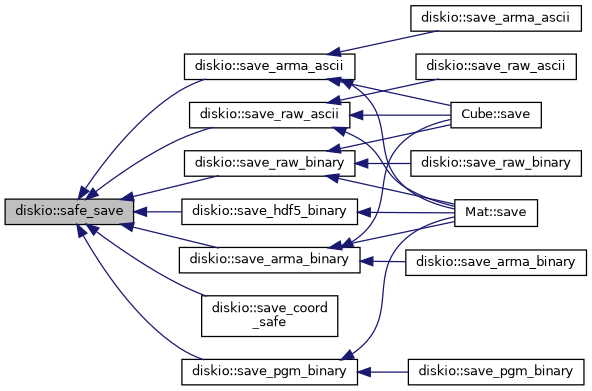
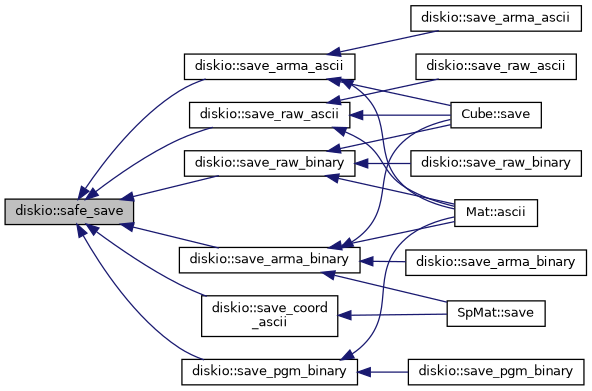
  digraph {
    rankdir=LR
    node [color=black fillcolor=white fontname=Helvetica fontsize=10 shape=record style=filled]
    edge [color=midnightblue dir=back fontname=Helvetica fontsize=10 labelfontname=Helvetica labelfontsize=10 style=solid]
    n1 [fillcolor=grey75 fontcolor=black height=0.2 label="diskio::safe_save" width=0.4]
    n2 [height=0.2 label="diskio::save_raw_ascii" width=0.4]
    n3 [height=0.2 label="diskio::save_raw_binary" width=0.4]
    n4 [height=0.2 label="diskio::save_arma_ascii" width=0.4]
    n5 [height=0.2 label="diskio::save_arma_binary" width=0.4]
    n6 [height=0.2 label="diskio::save_pgm_binary" width=0.4]
-   n7 [height=0.2 label="diskio::save_hdf5_binary" width=0.4]
-   n8 [height=0.2 label="diskio::save_coord\l_safe" width=0.4]
+   n8 [height=0.2 label="diskio::save_coord\l_ascii" width=0.4]
    n9 [height=0.2 label="Cube::save" width=0.4]
    n10 [height=0.2 label="diskio::save_raw_ascii" width=0.4]
-   n11 [height=0.2 label="Mat::save" width=0.4]
+   n11 [height=0.2 label="Mat::ascii" width=0.4]
    n12 [height=0.2 label="diskio::save_raw_binary" width=0.4]
    n13 [height=0.2 label="diskio::save_arma_ascii" width=0.4]
    n14 [height=0.2 label="diskio::save_arma_binary" width=0.4]
+   n15 [height=0.2 label="SpMat::save" width=0.4]
    n16 [height=0.2 label="diskio::save_pgm_binary" width=0.4]
    n1 -> n2
    n1 -> n3
    n1 -> n4
    n1 -> n5
    n1 -> n6
-   n1 -> n7
    n1 -> n8
    n2 -> n9
    n2 -> n10
    n2 -> n11
    n3 -> n9
    n3 -> n11
    n3 -> n12
    n4 -> n9
    n4 -> n11
    n4 -> n13
    n5 -> n9
    n5 -> n11
    n5 -> n14
+   n5 -> n15
    n6 -> n11
    n6 -> n16
-   n7 -> n11
+   n8 -> n15
  }
